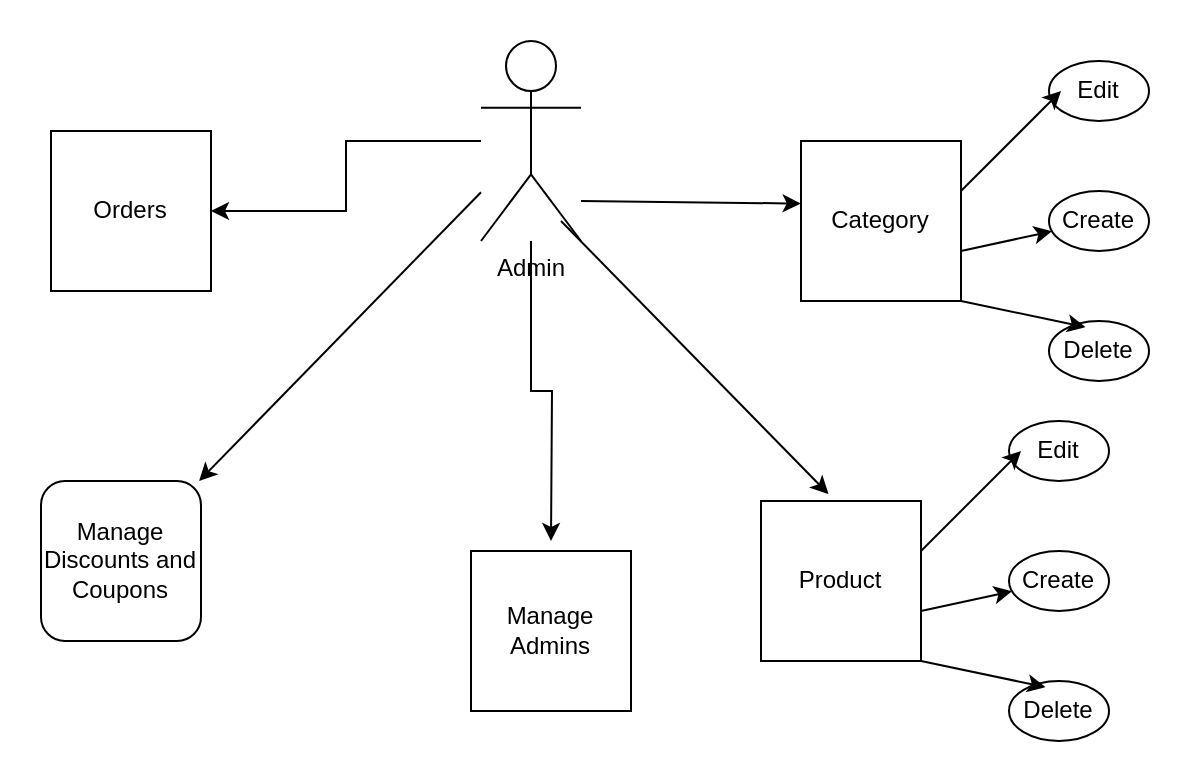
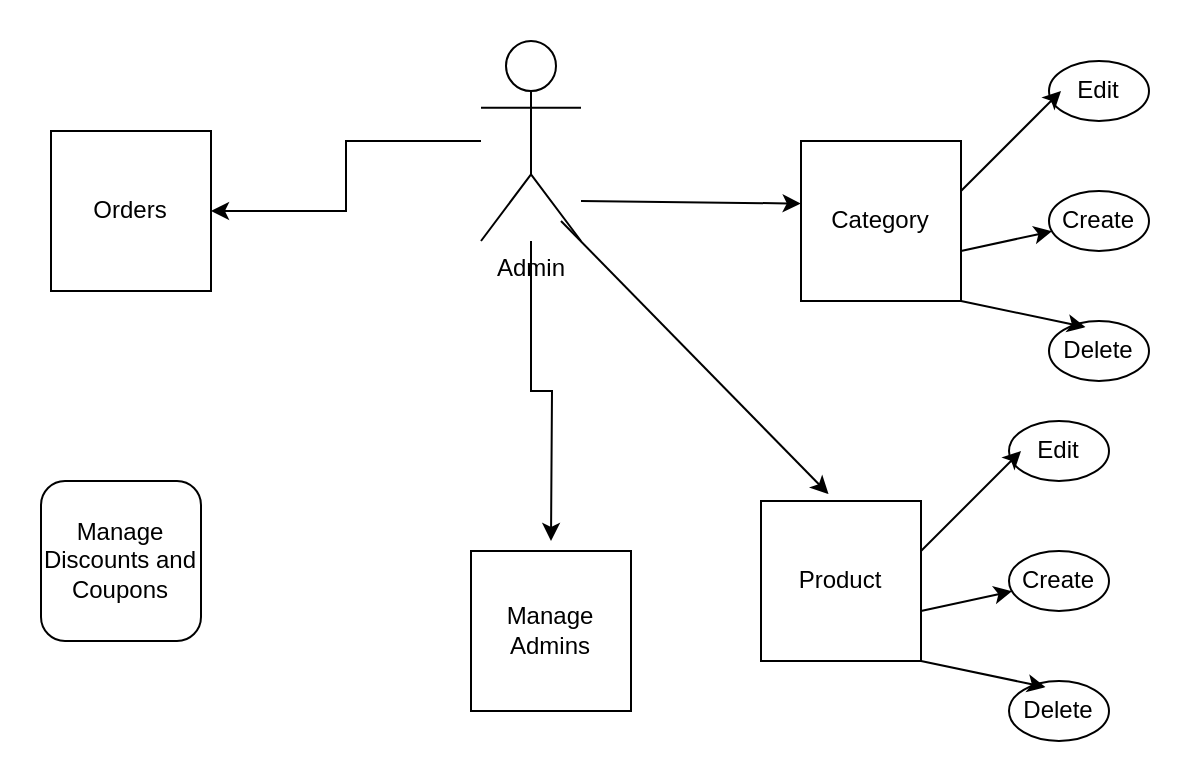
  <mxCell id="0" />
  <mxCell id="1" parent="0" />
  <mxCell id="2" style="edgeStyle=orthogonalEdgeStyle;rounded=0;orthogonalLoop=1;jettySize=auto;html=1;" parent="1" source="4" edge="1"><mxGeometry relative="1" as="geometry"><mxPoint x="275" y="270" as="targetPoint" /></mxGeometry></mxCell>
  <mxCell id="3" style="edgeStyle=orthogonalEdgeStyle;rounded=0;orthogonalLoop=1;jettySize=auto;html=1;entryX=1;entryY=0.5;entryDx=0;entryDy=0;" edge="1" parent="1" source="4" target="24"><mxGeometry relative="1" as="geometry" /></mxCell>
  <mxCell id="4" value="Admin" style="shape=umlActor;verticalLabelPosition=bottom;verticalAlign=top;html=1;outlineConnect=0;" parent="1" vertex="1"><mxGeometry x="240" y="20" width="50" height="100" as="geometry" /></mxCell>
  <mxCell id="5" value="" style="endArrow=classic;html=1;rounded=0;entryX=-0.002;entryY=0.391;entryDx=0;entryDy=0;entryPerimeter=0;" parent="1" target="6" edge="1"><mxGeometry width="50" height="50" relative="1" as="geometry"><mxPoint x="290" y="100" as="sourcePoint" /><mxPoint x="360" y="100" as="targetPoint" /></mxGeometry></mxCell>
  <mxCell id="6" value="Category" style="whiteSpace=wrap;html=1;aspect=fixed;" parent="1" vertex="1"><mxGeometry x="400" y="70" width="80" height="80" as="geometry" /></mxCell>
  <mxCell id="7" value="Edit" style="ellipse;whiteSpace=wrap;html=1;" parent="1" vertex="1"><mxGeometry x="524" y="30" width="50" height="30" as="geometry" /></mxCell>
  <mxCell id="8" value="Create" style="ellipse;whiteSpace=wrap;html=1;" parent="1" vertex="1"><mxGeometry x="524" y="95" width="50" height="30" as="geometry" /></mxCell>
  <mxCell id="9" value="Delete" style="ellipse;whiteSpace=wrap;html=1;" parent="1" vertex="1"><mxGeometry x="524" y="160" width="50" height="30" as="geometry" /></mxCell>
  <mxCell id="10" value="" style="endArrow=classic;html=1;rounded=0;" parent="1" edge="1"><mxGeometry width="50" height="50" relative="1" as="geometry"><mxPoint x="480" y="95" as="sourcePoint" /><mxPoint x="530" y="45" as="targetPoint" /></mxGeometry></mxCell>
  <mxCell id="11" value="" style="endArrow=classic;html=1;rounded=0;" parent="1" target="8" edge="1"><mxGeometry width="50" height="50" relative="1" as="geometry"><mxPoint x="480" y="125" as="sourcePoint" /><mxPoint x="530" y="75" as="targetPoint" /></mxGeometry></mxCell>
  <mxCell id="12" value="" style="endArrow=classic;html=1;rounded=0;entryX=0.364;entryY=0.102;entryDx=0;entryDy=0;entryPerimeter=0;" parent="1" target="9" edge="1"><mxGeometry width="50" height="50" relative="1" as="geometry"><mxPoint x="480" y="150" as="sourcePoint" /><mxPoint x="530" y="100" as="targetPoint" /></mxGeometry></mxCell>
  <mxCell id="13" value="Product" style="whiteSpace=wrap;html=1;aspect=fixed;" parent="1" vertex="1"><mxGeometry x="380" y="250" width="80" height="80" as="geometry" /></mxCell>
  <mxCell id="14" value="Edit" style="ellipse;whiteSpace=wrap;html=1;" parent="1" vertex="1"><mxGeometry x="504" y="210" width="50" height="30" as="geometry" /></mxCell>
  <mxCell id="15" value="Create" style="ellipse;whiteSpace=wrap;html=1;" parent="1" vertex="1"><mxGeometry x="504" y="275" width="50" height="30" as="geometry" /></mxCell>
  <mxCell id="16" value="Delete" style="ellipse;whiteSpace=wrap;html=1;" parent="1" vertex="1"><mxGeometry x="504" y="340" width="50" height="30" as="geometry" /></mxCell>
  <mxCell id="17" value="" style="endArrow=classic;html=1;rounded=0;" parent="1" edge="1"><mxGeometry width="50" height="50" relative="1" as="geometry"><mxPoint x="460" y="275" as="sourcePoint" /><mxPoint x="510" y="225" as="targetPoint" /></mxGeometry></mxCell>
  <mxCell id="18" value="" style="endArrow=classic;html=1;rounded=0;" parent="1" target="15" edge="1"><mxGeometry width="50" height="50" relative="1" as="geometry"><mxPoint x="460" y="305" as="sourcePoint" /><mxPoint x="510" y="255" as="targetPoint" /></mxGeometry></mxCell>
  <mxCell id="19" value="" style="endArrow=classic;html=1;rounded=0;entryX=0.364;entryY=0.102;entryDx=0;entryDy=0;entryPerimeter=0;" parent="1" target="16" edge="1"><mxGeometry width="50" height="50" relative="1" as="geometry"><mxPoint x="460" y="330" as="sourcePoint" /><mxPoint x="510" y="280" as="targetPoint" /></mxGeometry></mxCell>
  <mxCell id="20" value="" style="endArrow=classic;html=1;rounded=0;entryX=0.422;entryY=-0.043;entryDx=0;entryDy=0;entryPerimeter=0;" parent="1" target="13" edge="1"><mxGeometry width="50" height="50" relative="1" as="geometry"><mxPoint x="280" y="110" as="sourcePoint" /><mxPoint x="310" y="210" as="targetPoint" /></mxGeometry></mxCell>
  <mxCell id="21" value="Manage Admins" style="whiteSpace=wrap;html=1;aspect=fixed;" parent="1" vertex="1"><mxGeometry x="235" y="275" width="80" height="80" as="geometry" /></mxCell>
  <mxCell id="22" value="Manage Discounts and Coupons" style="whiteSpace=wrap;html=1;aspect=fixed;rounded=1;" parent="1" vertex="1"><mxGeometry x="20" y="240" width="80" height="80" as="geometry" /></mxCell>
- <mxCell id="23" value="" style="endArrow=classic;html=1;rounded=0;" parent="1" target="22" edge="1" source="4"><mxGeometry width="50" height="50" relative="1" as="geometry"><mxPoint x="265" y="110" as="sourcePoint" /><mxPoint x="315" y="60" as="targetPoint" /></mxGeometry></mxCell>
  <mxCell id="24" value="Orders" style="whiteSpace=wrap;html=1;aspect=fixed;" parent="1" vertex="1"><mxGeometry x="25" y="65" width="80" height="80" as="geometry" /></mxCell>
